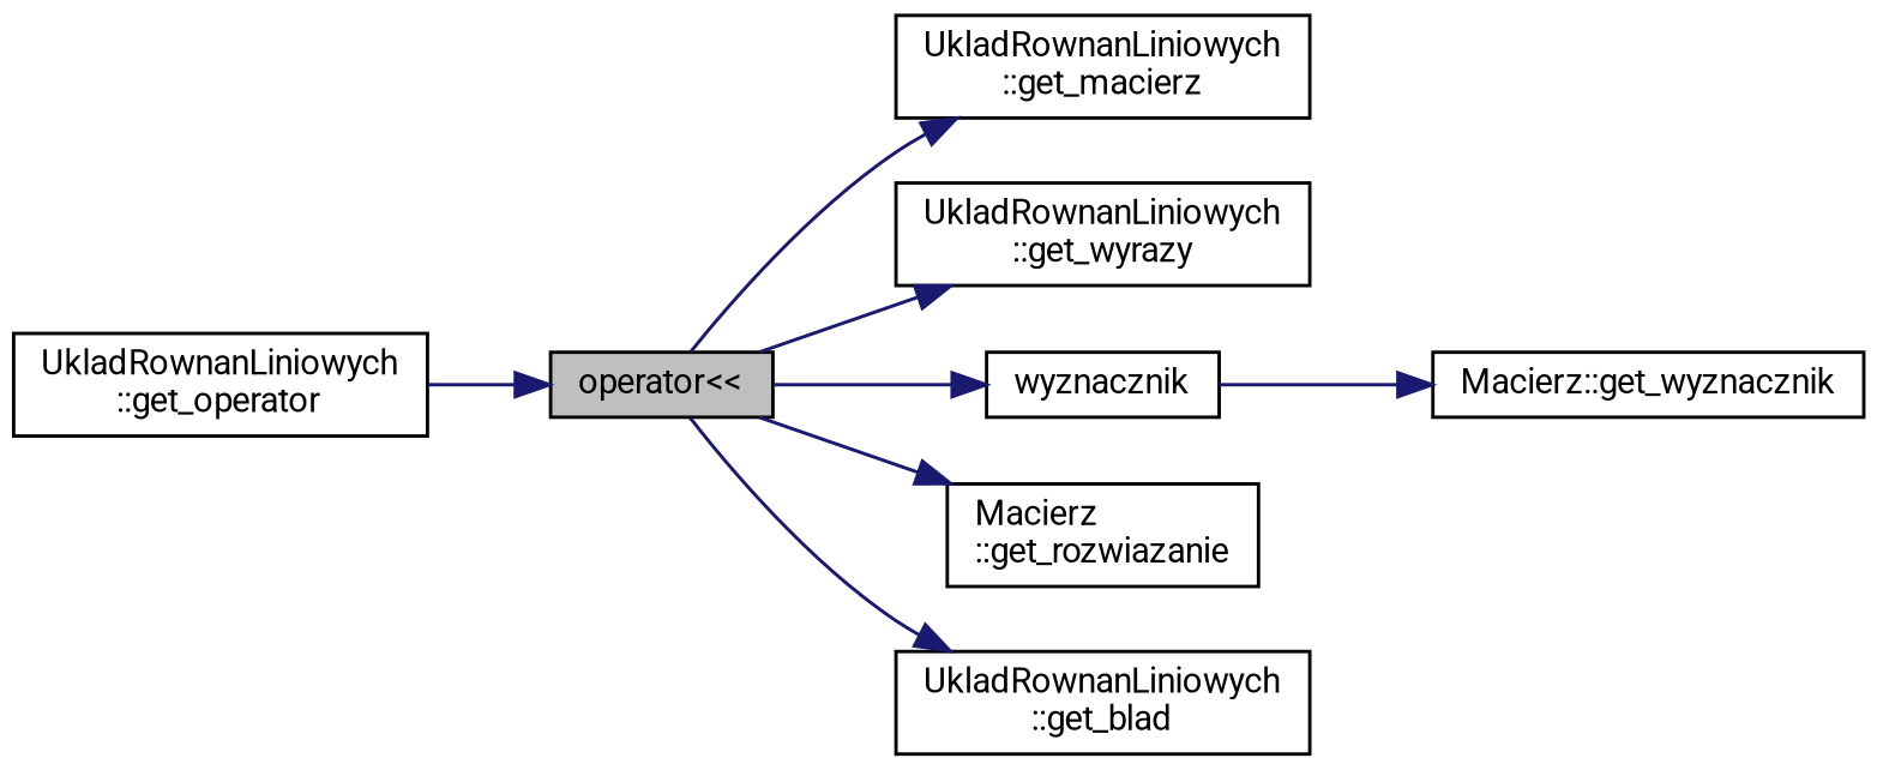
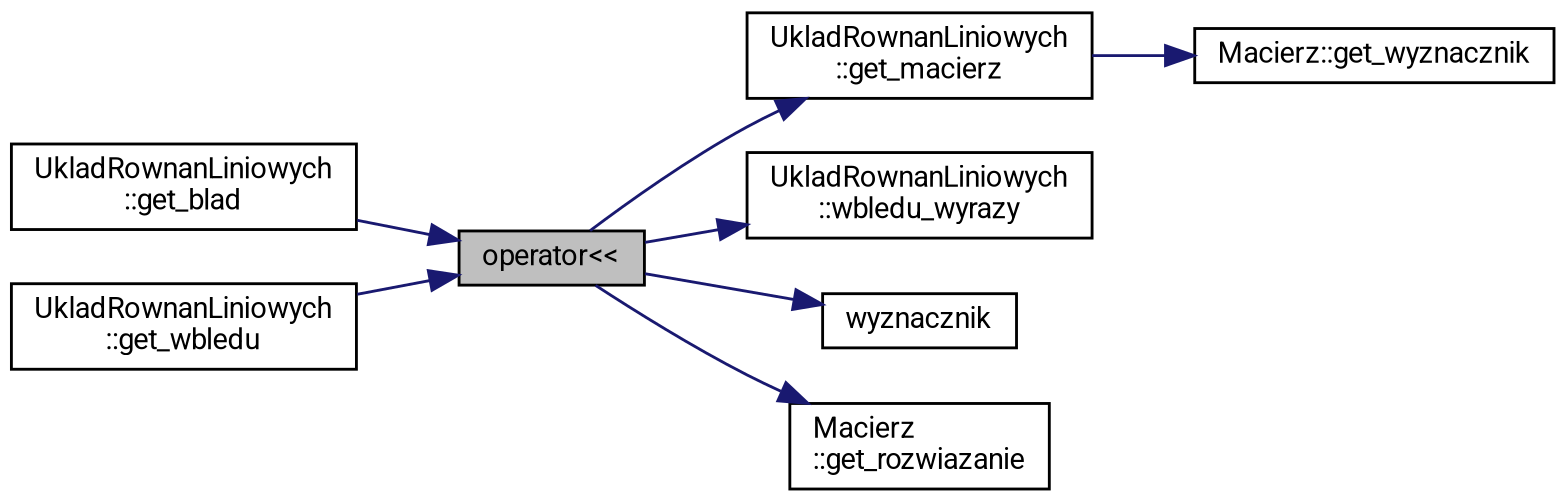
  digraph {
    fontname=Roboto
    rankdir=LR
    node [color=black fillcolor=white fontname=Roboto fontsize=10 shape=record style=filled]
    edge [color=midnightblue fontname=Roboto fontsize=10 labelfontname=Helvetica labelfontsize=10 style=solid]
    n1 [fillcolor=grey75 fontcolor=black height=0.2 label="operator\<\<" width=0.4]
    n2 [height=0.2 label="UkladRownanLiniowych\l::get_macierz" width=0.4]
-   n3 [height=0.2 label="UkladRownanLiniowych\l::get_wyrazy" width=0.4]
+   n3 [height=0.2 label="UkladRownanLiniowych\l::wbledu_wyrazy" width=0.4]
    n4 [height=0.2 label=wyznacznik width=0.4]
    n5 [height=0.2 label="Macierz\l::get_rozwiazanie" width=0.4]
    n6 [height=0.2 label="UkladRownanLiniowych\l::get_blad" width=0.4]
    n7 [height=0.2 label="Macierz::get_wyznacznik" width=0.4]
-   n8 [height=0.2 label="UkladRownanLiniowych\l::get_operator" width=0.4]
+   n8 [height=0.2 label="UkladRownanLiniowych\l::get_wbledu" width=0.4]
    n1 -> n2
    n1 -> n3
    n1 -> n4
    n1 -> n5
-   n1 -> n6
-   n4 -> n7
+   n6 -> n1
+   n2 -> n7
    n8 -> n1
  }
